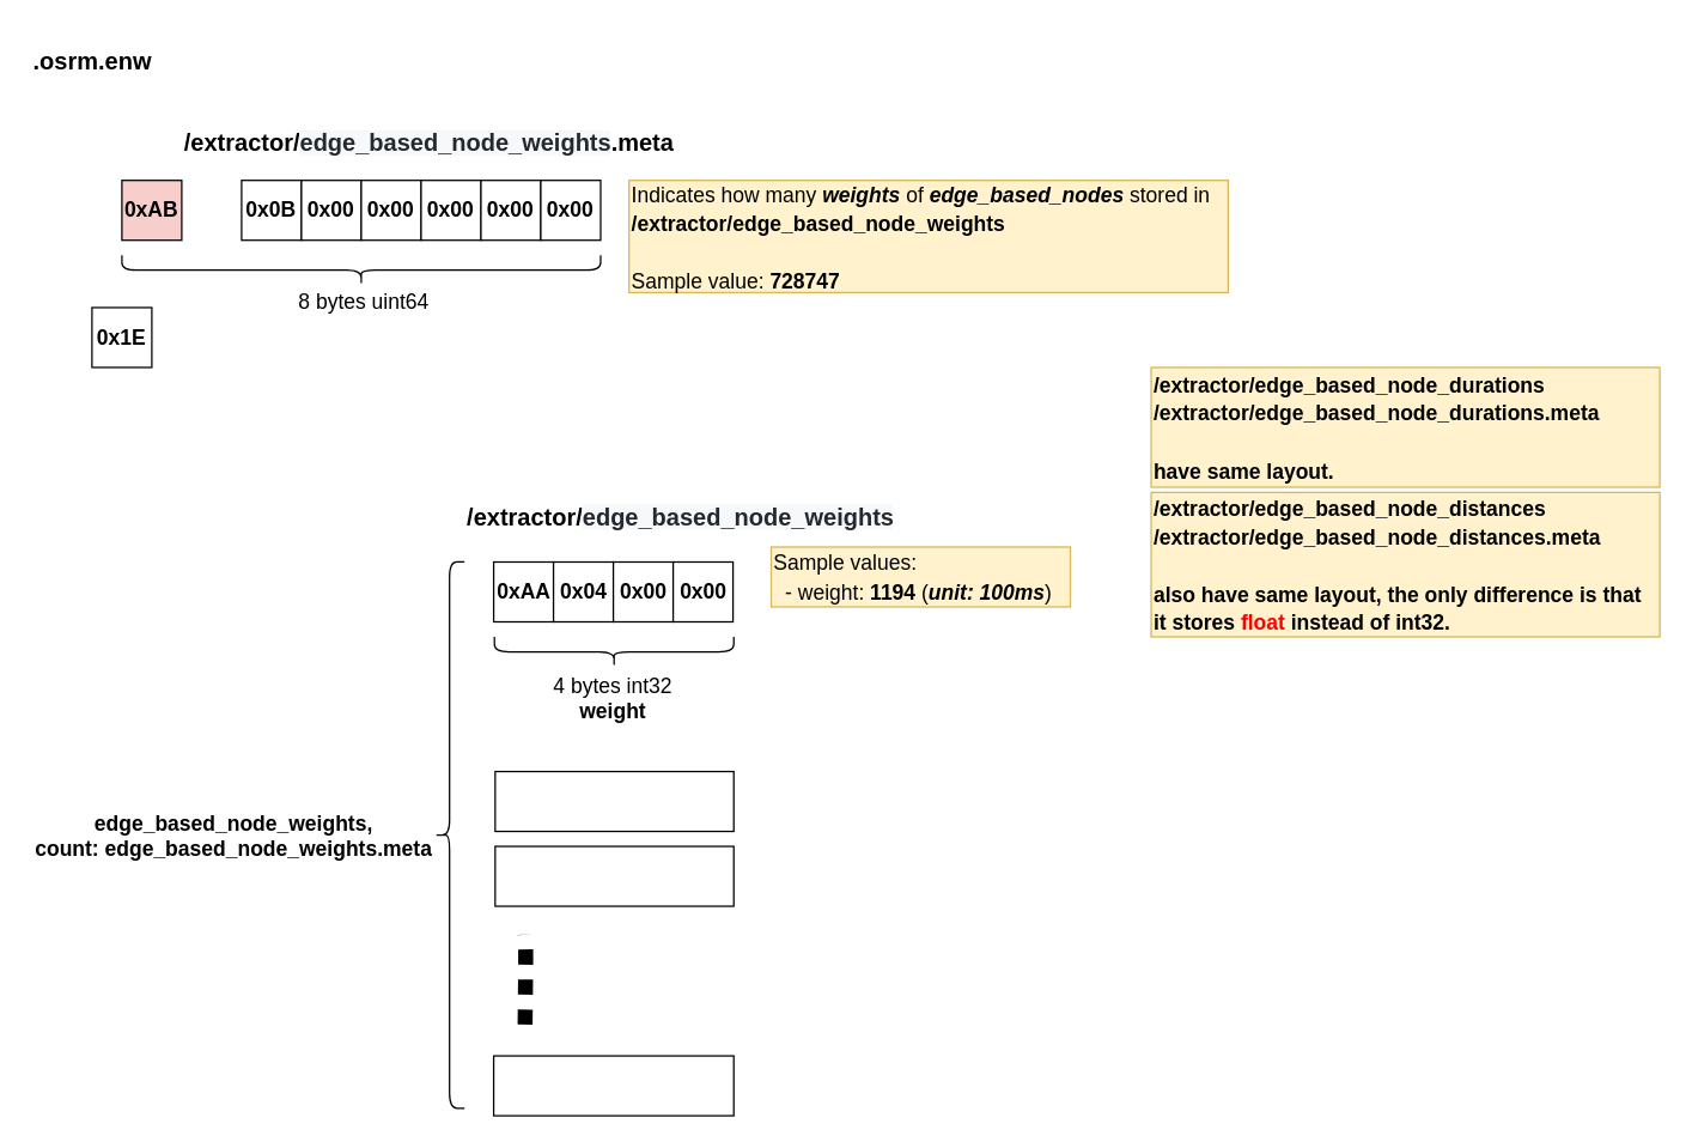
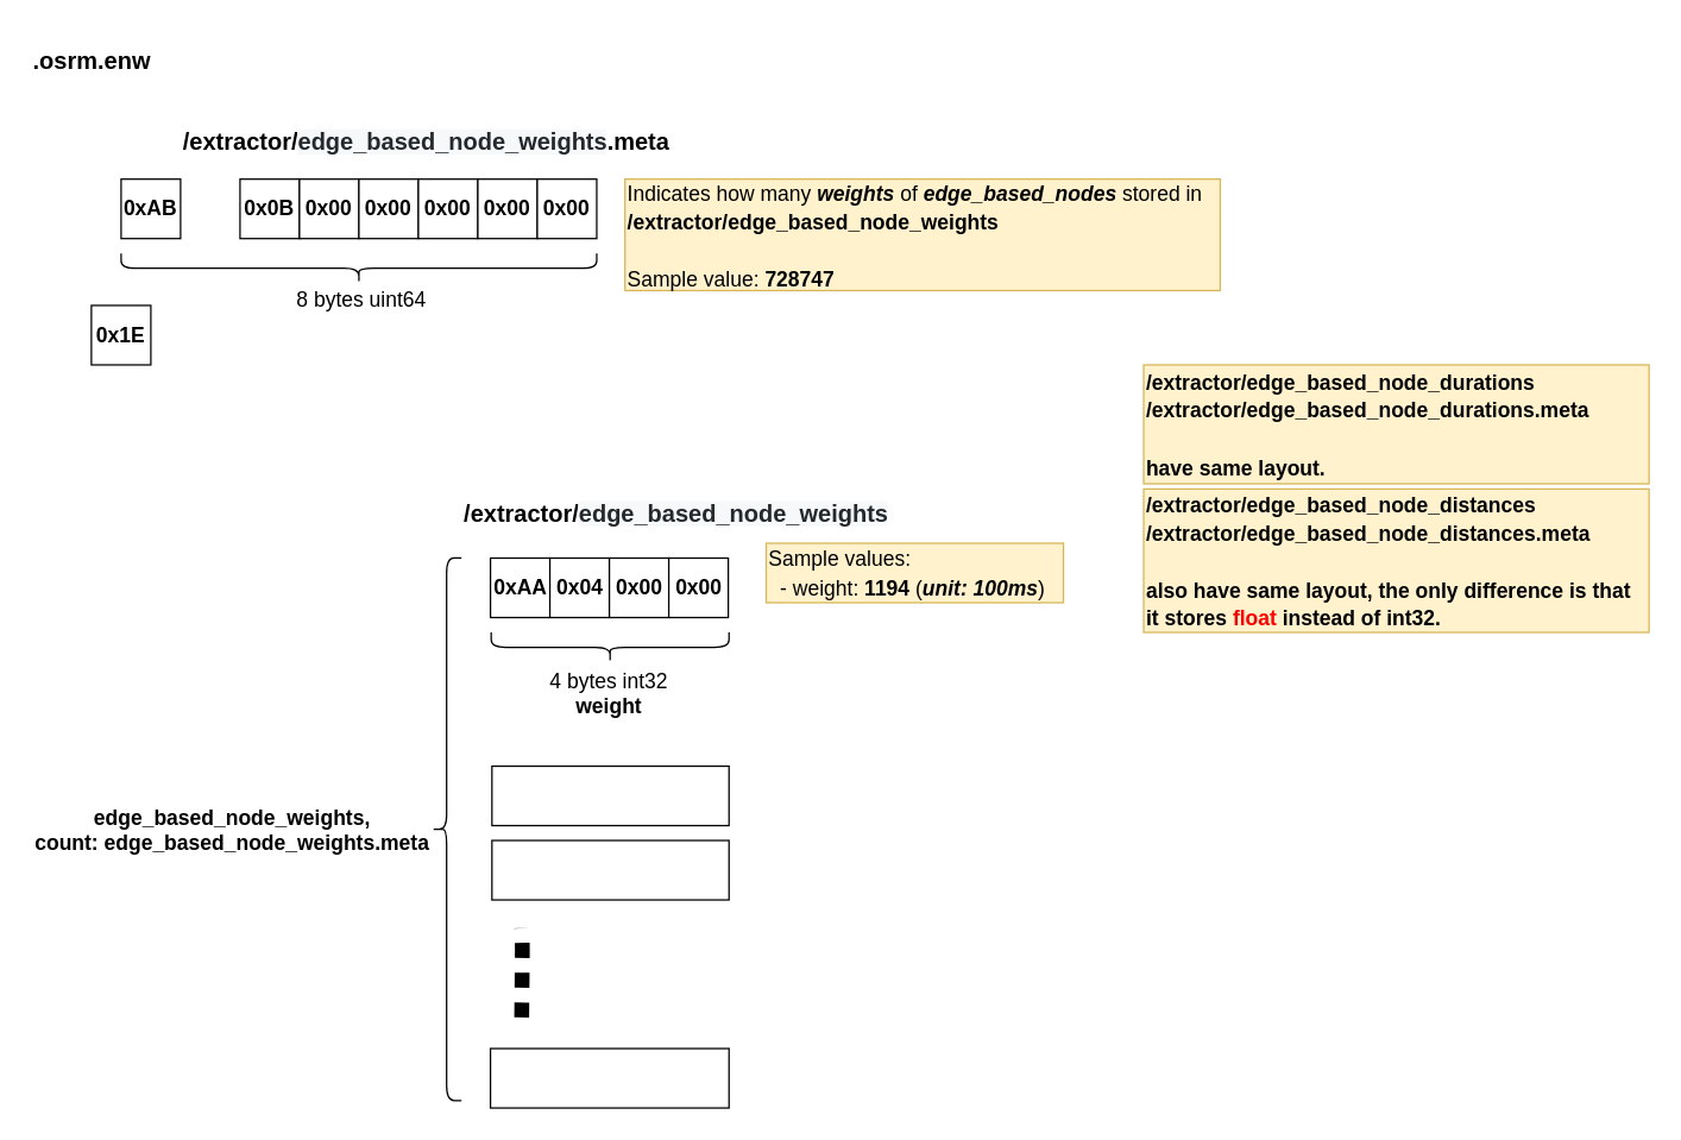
  <mxCell id="0" />
  <mxCell id="1" parent="0" />
- <mxCell id="2" value="0xAB" style="rounded=0;whiteSpace=wrap;html=1;fontStyle=1;fontSize=14;fillColor=#f8cecc;" parent="1" vertex="1"><mxGeometry x="81" y="120" width="40" height="40" as="geometry" /></mxCell>
+ <mxCell id="2" value="0xAB" style="rounded=0;whiteSpace=wrap;html=1;fontStyle=1;fontSize=14;" parent="1" vertex="1"><mxGeometry x="81" y="120" width="40" height="40" as="geometry" /></mxCell>
  <mxCell id="3" value="0x1E" style="rounded=0;whiteSpace=wrap;html=1;fontStyle=1;fontSize=14;" parent="1" vertex="1"><mxGeometry x="61" y="205" width="40" height="40" as="geometry" /></mxCell>
  <mxCell id="4" value="0x0B" style="rounded=0;whiteSpace=wrap;html=1;fontStyle=1;fontSize=14;" parent="1" vertex="1"><mxGeometry x="161" y="120" width="40" height="40" as="geometry" /></mxCell>
  <mxCell id="5" value="0x00" style="rounded=0;whiteSpace=wrap;html=1;fontStyle=1;fontSize=14;" parent="1" vertex="1"><mxGeometry x="201" y="120" width="40" height="40" as="geometry" /></mxCell>
  <mxCell id="6" value="0x00" style="rounded=0;whiteSpace=wrap;html=1;fontStyle=1;fontSize=14;" parent="1" vertex="1"><mxGeometry x="241" y="120" width="40" height="40" as="geometry" /></mxCell>
  <mxCell id="7" value="0x00" style="rounded=0;whiteSpace=wrap;html=1;fontStyle=1;fontSize=14;" parent="1" vertex="1"><mxGeometry x="281" y="120" width="40" height="40" as="geometry" /></mxCell>
  <mxCell id="8" value="0x00" style="rounded=0;whiteSpace=wrap;html=1;fontStyle=1;fontSize=14;" parent="1" vertex="1"><mxGeometry x="321" y="120" width="40" height="40" as="geometry" /></mxCell>
  <mxCell id="9" value="0x00" style="rounded=0;whiteSpace=wrap;html=1;fontStyle=1;fontSize=14;" parent="1" vertex="1"><mxGeometry x="361" y="120" width="40" height="40" as="geometry" /></mxCell>
  <mxCell id="10" value="" style="shape=curlyBracket;whiteSpace=wrap;html=1;rounded=1;fontSize=14;rotation=-90;" parent="1" vertex="1"><mxGeometry x="231" width="20" height="320" as="geometry" y="20" /></mxCell>
  <mxCell id="11" value="8 bytes uint64" style="text;html=1;strokeColor=none;fillColor=none;align=center;verticalAlign=middle;whiteSpace=wrap;rounded=0;fontSize=14;" parent="1" vertex="1"><mxGeometry x="161" y="191" width="164" height="20" as="geometry" /></mxCell>
  <mxCell id="12" value=".osrm.enw" style="text;html=1;strokeColor=none;fillColor=none;align=left;verticalAlign=middle;whiteSpace=wrap;rounded=0;fontSize=16;fontStyle=1" parent="1" vertex="1"><mxGeometry x="20" y="30" width="245" height="20" as="geometry" /></mxCell>
  <mxCell id="13" value="/extractor/&lt;span style=&quot;background-color: rgb(246 , 248 , 250) ; color: rgb(36 , 41 , 46)&quot;&gt;&lt;font style=&quot;font-size: 16px&quot;&gt;edge_based_node_weights&lt;/font&gt;&lt;/span&gt;&lt;span&gt;.meta&lt;/span&gt;" style="text;html=1;strokeColor=none;fillColor=none;align=left;verticalAlign=middle;whiteSpace=wrap;rounded=0;fontSize=16;fontStyle=1" parent="1" vertex="1"><mxGeometry x="121" y="85" width="245" height="20" as="geometry" /></mxCell>
  <mxCell id="14" value="&lt;font style=&quot;font-size: 14px&quot;&gt;&lt;span style=&quot;font-weight: normal&quot;&gt;Indicates how many &lt;/span&gt;&lt;i&gt;weights&lt;/i&gt;&lt;span style=&quot;font-weight: normal&quot;&gt; of &lt;/span&gt;&lt;i&gt;edge_based_nodes&lt;/i&gt;&lt;span style=&quot;font-weight: normal&quot;&gt; stored in &lt;br&gt;&lt;/span&gt;/extractor/edge_based_node_weights&amp;nbsp;&lt;/font&gt;&lt;font&gt;&lt;br&gt;&lt;br&gt;&lt;span style=&quot;font-size: 14px ; font-weight: 400 ; text-align: center&quot;&gt;Sample value:&amp;nbsp;&lt;/span&gt;&lt;b style=&quot;font-size: 14px ; text-align: center&quot;&gt;728747&lt;/b&gt;&lt;br&gt;&lt;/font&gt;" style="text;html=1;strokeColor=#d6b656;fillColor=#fff2cc;align=left;verticalAlign=middle;whiteSpace=wrap;rounded=0;fontSize=16;fontStyle=1" parent="1" vertex="1"><mxGeometry x="420" y="120" width="400.5" height="75" as="geometry" /></mxCell>
  <mxCell id="15" value="/extractor/&lt;span style=&quot;color: rgb(36 , 41 , 46) ; background-color: rgb(246 , 248 , 250)&quot;&gt;edge_based_node_weights&lt;/span&gt;" style="text;html=1;strokeColor=none;fillColor=none;align=left;verticalAlign=middle;whiteSpace=wrap;rounded=0;fontSize=16;fontStyle=1" parent="1" vertex="1"><mxGeometry x="310" y="335" width="245" height="20" as="geometry" /></mxCell>
  <mxCell id="16" value="0xAA" style="rounded=0;whiteSpace=wrap;html=1;fontStyle=1;fontSize=14;" parent="1" vertex="1"><mxGeometry x="329.5" y="375" width="40" height="40" as="geometry" /></mxCell>
  <mxCell id="17" value="0x04" style="rounded=0;whiteSpace=wrap;html=1;fontStyle=1;fontSize=14;" parent="1" vertex="1"><mxGeometry x="369.5" y="375" width="40" height="40" as="geometry" /></mxCell>
  <mxCell id="18" value="0x00" style="rounded=0;whiteSpace=wrap;html=1;fontStyle=1;fontSize=14;" parent="1" vertex="1"><mxGeometry x="409.5" y="375" width="40" height="40" as="geometry" /></mxCell>
  <mxCell id="19" value="0x00" style="rounded=0;whiteSpace=wrap;html=1;fontStyle=1;fontSize=14;" parent="1" vertex="1"><mxGeometry x="449.5" y="375" width="40" height="40" as="geometry" /></mxCell>
  <mxCell id="20" value="" style="shape=curlyBracket;whiteSpace=wrap;html=1;rounded=1;fontSize=14;rotation=-90;" parent="1" vertex="1"><mxGeometry x="400" y="355" width="20" height="160" as="geometry" /></mxCell>
  <mxCell id="21" value="4 bytes int32&lt;br&gt;&lt;b&gt;weight&lt;/b&gt;&lt;b&gt;&lt;br&gt;&lt;/b&gt;" style="text;html=1;strokeColor=none;fillColor=none;align=center;verticalAlign=middle;whiteSpace=wrap;rounded=0;fontSize=14;" parent="1" vertex="1"><mxGeometry x="310" y="438.5" width="199" height="55" as="geometry" /></mxCell>
  <mxCell id="22" value="&lt;span style=&quot;font-size: 14px ; font-weight: 400&quot;&gt;Sample values:&lt;br&gt;&amp;nbsp; - weight: &lt;/span&gt;&lt;span style=&quot;font-size: 14px&quot;&gt;1194&lt;/span&gt;&lt;span style=&quot;font-size: 14px ; font-weight: 400&quot;&gt; (&lt;/span&gt;&lt;span style=&quot;font-size: 14px&quot;&gt;&lt;i&gt;unit: 100ms&lt;/i&gt;&lt;/span&gt;&lt;span style=&quot;font-size: 14px ; font-weight: 400&quot;&gt;)&lt;/span&gt;&lt;span style=&quot;font-size: 14px ; font-weight: 400&quot;&gt;&lt;br&gt;&lt;/span&gt;" style="text;html=1;strokeColor=#d6b656;fillColor=#fff2cc;align=left;verticalAlign=middle;whiteSpace=wrap;rounded=0;fontSize=16;fontStyle=1" parent="1" vertex="1"><mxGeometry x="515" y="365" width="200" height="40" as="geometry" /></mxCell>
  <mxCell id="23" value="" style="shape=curlyBracket;whiteSpace=wrap;html=1;rounded=1;fontSize=14;rotation=0;" parent="1" vertex="1"><mxGeometry x="290" y="375" width="20" height="365" as="geometry" /></mxCell>
  <mxCell id="24" value="" style="rounded=0;whiteSpace=wrap;html=1;" parent="1" vertex="1"><mxGeometry x="330.5" y="515" width="159.5" height="40" as="geometry" /></mxCell>
  <mxCell id="25" value="" style="rounded=0;whiteSpace=wrap;html=1;" parent="1" vertex="1"><mxGeometry x="330.5" y="565" width="159.5" height="40" as="geometry" /></mxCell>
  <mxCell id="26" value="" style="endArrow=none;dashed=1;html=1;strokeWidth=10;strokeColor=#000000;rounded=1;dashPattern=1 1;" parent="1" edge="1"><mxGeometry width="50" height="50" relative="1" as="geometry"><mxPoint x="350.5" y="684" as="sourcePoint" /><mxPoint x="350.5" y="624" as="targetPoint" /><Array as="points"><mxPoint x="351" y="634" /></Array></mxGeometry></mxCell>
  <mxCell id="27" value="&lt;b&gt;edge_based_node_weights, &lt;br&gt;count:&amp;nbsp;&lt;/b&gt;&lt;b&gt;edge_based_node_weights&lt;/b&gt;&lt;b&gt;.meta&lt;/b&gt;" style="text;html=1;strokeColor=none;fillColor=none;align=center;verticalAlign=middle;whiteSpace=wrap;rounded=0;fontSize=14;" parent="1" vertex="1"><mxGeometry x="81" y="525" width="150" height="65" as="geometry" /></mxCell>
  <mxCell id="28" value="" style="rounded=0;whiteSpace=wrap;html=1;" parent="1" vertex="1"><mxGeometry x="329.5" y="705" width="160.5" height="40" as="geometry" /></mxCell>
  <mxCell id="29" value="&lt;font style=&quot;font-size: 14px&quot;&gt;/extractor/edge_based_node_durations&lt;br&gt;&lt;/font&gt;&lt;font style=&quot;font-size: 14px&quot;&gt;/extractor/edge_based_node_durations.meta&lt;br&gt;&lt;/font&gt;&lt;br&gt;&lt;font style=&quot;font-size: 14px&quot;&gt;have same layout.&amp;nbsp;&lt;/font&gt;" style="text;html=1;strokeColor=#d6b656;fillColor=#fff2cc;align=left;verticalAlign=middle;whiteSpace=wrap;rounded=0;fontSize=16;fontStyle=1" vertex="1" parent="1"><mxGeometry x="769" y="245" width="340" height="80" as="geometry" /></mxCell>
  <mxCell id="30" value="&lt;font style=&quot;font-size: 14px&quot;&gt;/extractor/edge_based_node_distances&lt;br&gt;&lt;/font&gt;&lt;font style=&quot;font-size: 14px&quot;&gt;/extractor/edge_based_node_distances.meta&lt;br&gt;&lt;/font&gt;&lt;br&gt;&lt;font style=&quot;font-size: 14px&quot;&gt;also have same layout, the only difference is that it stores &lt;font color=&quot;#ff0000&quot;&gt;float &lt;/font&gt;instead of int32.&amp;nbsp;&lt;/font&gt;" style="text;html=1;strokeColor=#d6b656;fillColor=#fff2cc;align=left;verticalAlign=middle;whiteSpace=wrap;rounded=0;fontSize=16;fontStyle=1" vertex="1" parent="1"><mxGeometry x="769" y="328.5" width="340" height="96.5" as="geometry" /></mxCell>
